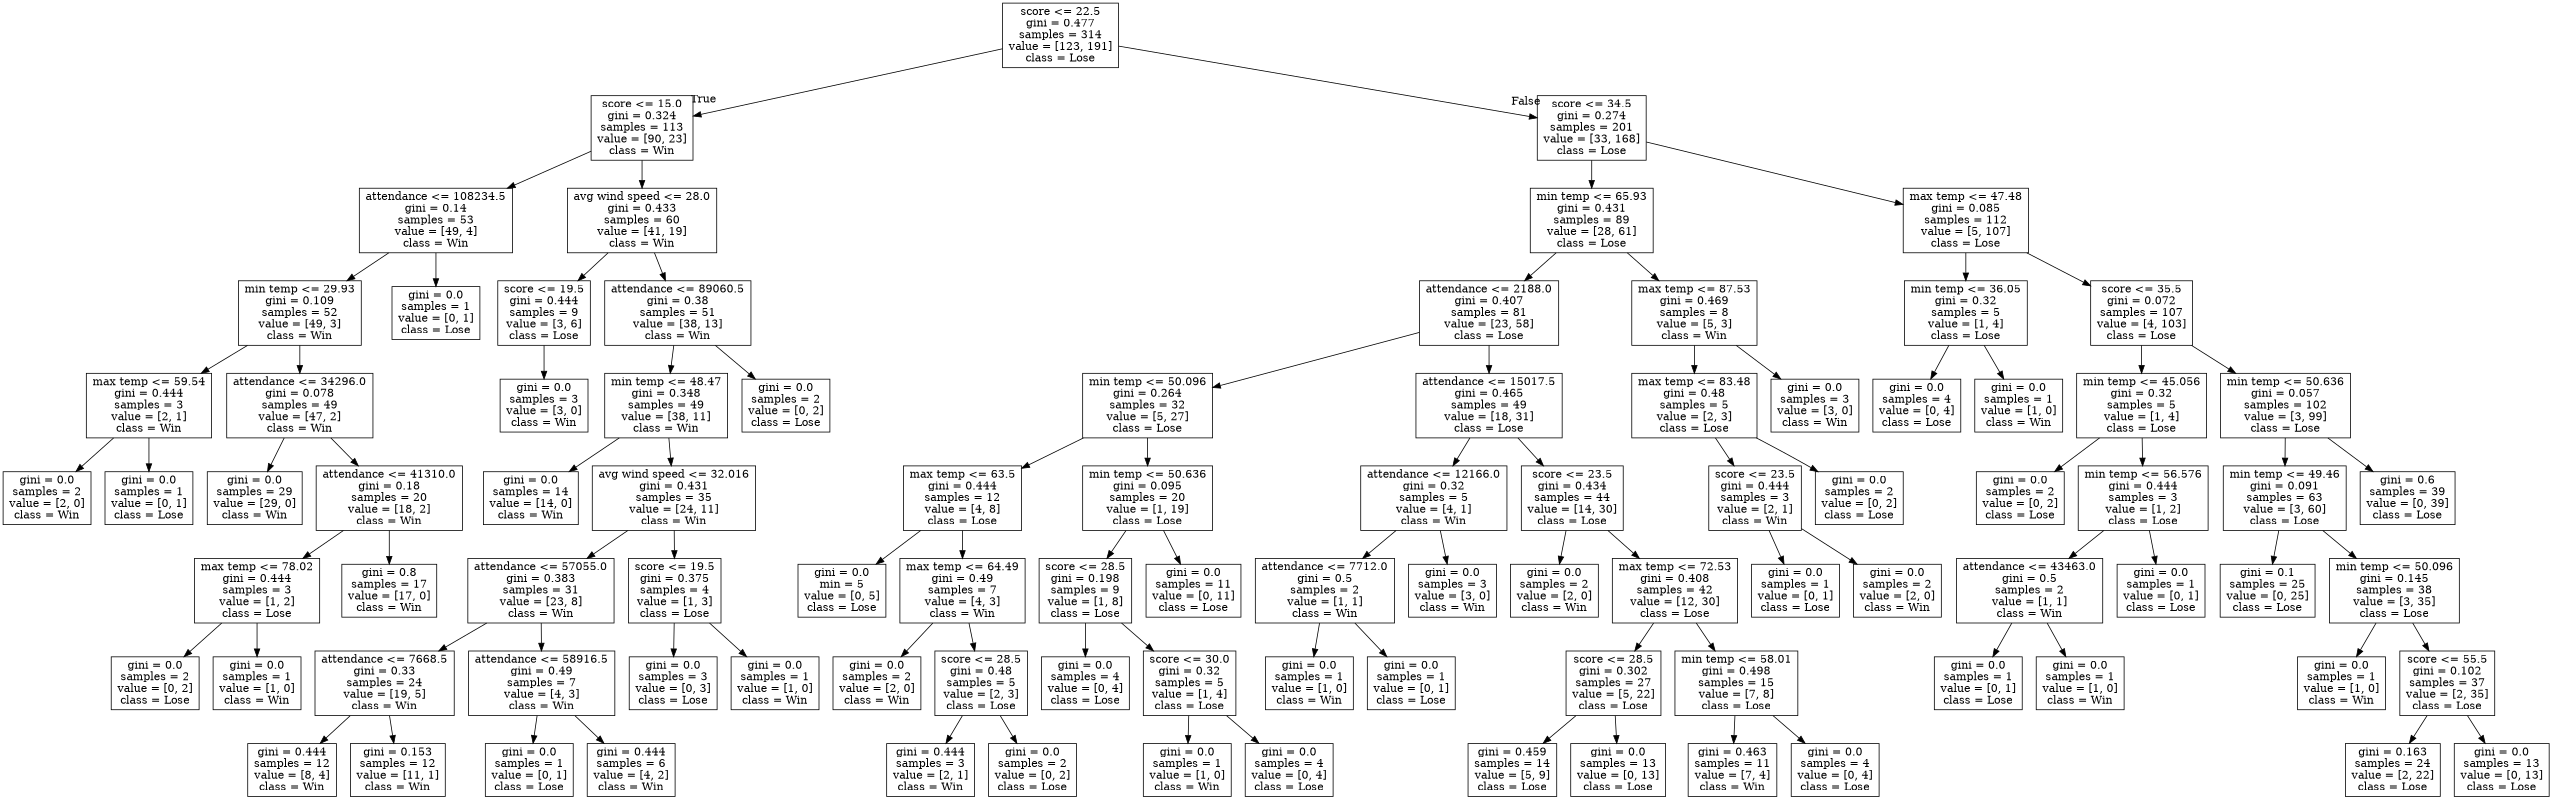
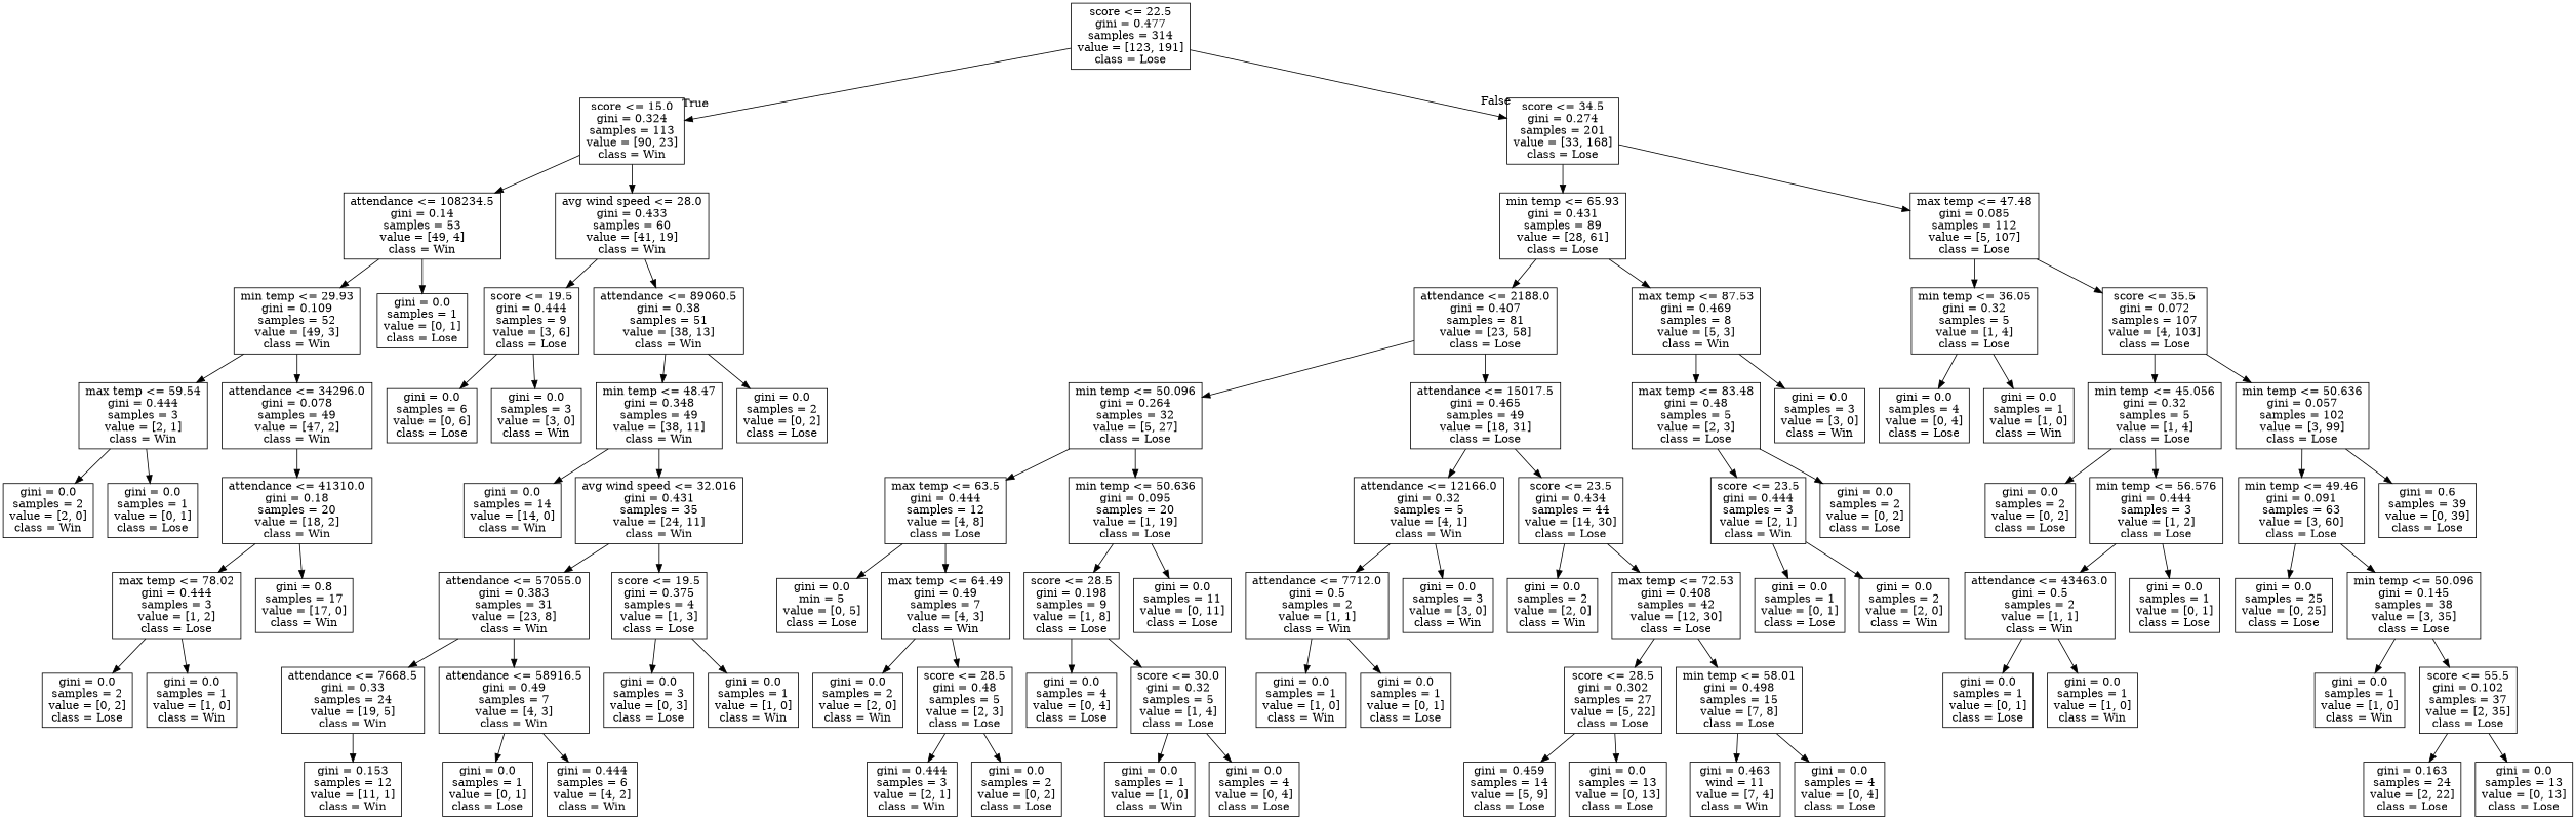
  digraph {
    node [shape=box]
    n1 [label="score <= 22.5\ngini = 0.477\nsamples = 314\nvalue = [123, 191]\nclass = Lose"]
    n2 [label="score <= 15.0\ngini = 0.324\nsamples = 113\nvalue = [90, 23]\nclass = Win"]
    n3 [label="score <= 34.5\ngini = 0.274\nsamples = 201\nvalue = [33, 168]\nclass = Lose"]
    n4 [label="attendance <= 108234.5\ngini = 0.14\nsamples = 53\nvalue = [49, 4]\nclass = Win"]
    n5 [label="avg wind speed <= 28.0\ngini = 0.433\nsamples = 60\nvalue = [41, 19]\nclass = Win"]
    n6 [label="min temp <= 65.93\ngini = 0.431\nsamples = 89\nvalue = [28, 61]\nclass = Lose"]
    n7 [label="max temp <= 47.48\ngini = 0.085\nsamples = 112\nvalue = [5, 107]\nclass = Lose"]
    n8 [label="min temp <= 29.93\ngini = 0.109\nsamples = 52\nvalue = [49, 3]\nclass = Win"]
    n9 [label="gini = 0.0\nsamples = 1\nvalue = [0, 1]\nclass = Lose"]
    n10 [label="score <= 19.5\ngini = 0.444\nsamples = 9\nvalue = [3, 6]\nclass = Lose"]
    n11 [label="attendance <= 89060.5\ngini = 0.38\nsamples = 51\nvalue = [38, 13]\nclass = Win"]
    n12 [label="max temp <= 59.54\ngini = 0.444\nsamples = 3\nvalue = [2, 1]\nclass = Win"]
    n13 [label="attendance <= 34296.0\ngini = 0.078\nsamples = 49\nvalue = [47, 2]\nclass = Win"]
    n14 [label="gini = 0.0\nsamples = 2\nvalue = [2, 0]\nclass = Win"]
    n15 [label="gini = 0.0\nsamples = 1\nvalue = [0, 1]\nclass = Lose"]
-   n16 [label="gini = 0.0\nsamples = 29\nvalue = [29, 0]\nclass = Win"]
    n17 [label="attendance <= 41310.0\ngini = 0.18\nsamples = 20\nvalue = [18, 2]\nclass = Win"]
    n18 [label="max temp <= 78.02\ngini = 0.444\nsamples = 3\nvalue = [1, 2]\nclass = Lose"]
    n19 [label="gini = 0.8\nsamples = 17\nvalue = [17, 0]\nclass = Win"]
    n20 [label="gini = 0.0\nsamples = 2\nvalue = [0, 2]\nclass = Lose"]
    n21 [label="gini = 0.0\nsamples = 1\nvalue = [1, 0]\nclass = Win"]
+   n22 [label="gini = 0.0\nsamples = 6\nvalue = [0, 6]\nclass = Lose"]
    n23 [label="gini = 0.0\nsamples = 3\nvalue = [3, 0]\nclass = Win"]
    n24 [label="min temp <= 48.47\ngini = 0.348\nsamples = 49\nvalue = [38, 11]\nclass = Win"]
    n25 [label="gini = 0.0\nsamples = 2\nvalue = [0, 2]\nclass = Lose"]
    n26 [label="gini = 0.0\nsamples = 14\nvalue = [14, 0]\nclass = Win"]
    n27 [label="avg wind speed <= 32.016\ngini = 0.431\nsamples = 35\nvalue = [24, 11]\nclass = Win"]
    n28 [label="attendance <= 57055.0\ngini = 0.383\nsamples = 31\nvalue = [23, 8]\nclass = Win"]
    n29 [label="score <= 19.5\ngini = 0.375\nsamples = 4\nvalue = [1, 3]\nclass = Lose"]
    n30 [label="attendance <= 7668.5\ngini = 0.33\nsamples = 24\nvalue = [19, 5]\nclass = Win"]
    n31 [label="attendance <= 58916.5\ngini = 0.49\nsamples = 7\nvalue = [4, 3]\nclass = Win"]
    n32 [label="gini = 0.0\nsamples = 3\nvalue = [0, 3]\nclass = Lose"]
    n33 [label="gini = 0.0\nsamples = 1\nvalue = [1, 0]\nclass = Win"]
-   n34 [label="gini = 0.444\nsamples = 12\nvalue = [8, 4]\nclass = Win"]
    n35 [label="gini = 0.153\nsamples = 12\nvalue = [11, 1]\nclass = Win"]
    n36 [label="gini = 0.0\nsamples = 1\nvalue = [0, 1]\nclass = Lose"]
    n37 [label="gini = 0.444\nsamples = 6\nvalue = [4, 2]\nclass = Win"]
    n38 [label="attendance <= 2188.0\ngini = 0.407\nsamples = 81\nvalue = [23, 58]\nclass = Lose"]
    n39 [label="max temp <= 87.53\ngini = 0.469\nsamples = 8\nvalue = [5, 3]\nclass = Win"]
    n40 [label="min temp <= 36.05\ngini = 0.32\nsamples = 5\nvalue = [1, 4]\nclass = Lose"]
    n41 [label="score <= 35.5\ngini = 0.072\nsamples = 107\nvalue = [4, 103]\nclass = Lose"]
    n42 [label="min temp <= 50.096\ngini = 0.264\nsamples = 32\nvalue = [5, 27]\nclass = Lose"]
    n43 [label="attendance <= 15017.5\ngini = 0.465\nsamples = 49\nvalue = [18, 31]\nclass = Lose"]
    n44 [label="max temp <= 83.48\ngini = 0.48\nsamples = 5\nvalue = [2, 3]\nclass = Lose"]
    n45 [label="gini = 0.0\nsamples = 3\nvalue = [3, 0]\nclass = Win"]
    n46 [label="max temp <= 63.5\ngini = 0.444\nsamples = 12\nvalue = [4, 8]\nclass = Lose"]
    n47 [label="min temp <= 50.636\ngini = 0.095\nsamples = 20\nvalue = [1, 19]\nclass = Lose"]
    n48 [label="attendance <= 12166.0\ngini = 0.32\nsamples = 5\nvalue = [4, 1]\nclass = Win"]
    n49 [label="score <= 23.5\ngini = 0.434\nsamples = 44\nvalue = [14, 30]\nclass = Lose"]
    n50 [label="gini = 0.0\nmin = 5\nvalue = [0, 5]\nclass = Lose"]
    n51 [label="max temp <= 64.49\ngini = 0.49\nsamples = 7\nvalue = [4, 3]\nclass = Win"]
    n52 [label="score <= 28.5\ngini = 0.198\nsamples = 9\nvalue = [1, 8]\nclass = Lose"]
    n53 [label="gini = 0.0\nsamples = 11\nvalue = [0, 11]\nclass = Lose"]
    n54 [label="gini = 0.0\nsamples = 2\nvalue = [2, 0]\nclass = Win"]
    n55 [label="score <= 28.5\ngini = 0.48\nsamples = 5\nvalue = [2, 3]\nclass = Lose"]
    n56 [label="gini = 0.444\nsamples = 3\nvalue = [2, 1]\nclass = Win"]
    n57 [label="gini = 0.0\nsamples = 2\nvalue = [0, 2]\nclass = Lose"]
    n58 [label="gini = 0.0\nsamples = 4\nvalue = [0, 4]\nclass = Lose"]
    n59 [label="score <= 30.0\ngini = 0.32\nsamples = 5\nvalue = [1, 4]\nclass = Lose"]
    n60 [label="gini = 0.0\nsamples = 1\nvalue = [1, 0]\nclass = Win"]
    n61 [label="gini = 0.0\nsamples = 4\nvalue = [0, 4]\nclass = Lose"]
    n62 [label="attendance <= 7712.0\ngini = 0.5\nsamples = 2\nvalue = [1, 1]\nclass = Win"]
    n63 [label="gini = 0.0\nsamples = 3\nvalue = [3, 0]\nclass = Win"]
    n64 [label="gini = 0.0\nsamples = 2\nvalue = [2, 0]\nclass = Win"]
    n65 [label="max temp <= 72.53\ngini = 0.408\nsamples = 42\nvalue = [12, 30]\nclass = Lose"]
    n66 [label="gini = 0.0\nsamples = 1\nvalue = [1, 0]\nclass = Win"]
    n67 [label="gini = 0.0\nsamples = 1\nvalue = [0, 1]\nclass = Lose"]
    n68 [label="score <= 28.5\ngini = 0.302\nsamples = 27\nvalue = [5, 22]\nclass = Lose"]
    n69 [label="min temp <= 58.01\ngini = 0.498\nsamples = 15\nvalue = [7, 8]\nclass = Lose"]
    n70 [label="gini = 0.459\nsamples = 14\nvalue = [5, 9]\nclass = Lose"]
    n71 [label="gini = 0.0\nsamples = 13\nvalue = [0, 13]\nclass = Lose"]
-   n72 [label="gini = 0.463\nsamples = 11\nvalue = [7, 4]\nclass = Win"]
+   n72 [label="gini = 0.463\nwind = 11\nvalue = [7, 4]\nclass = Win"]
    n73 [label="gini = 0.0\nsamples = 4\nvalue = [0, 4]\nclass = Lose"]
    n74 [label="score <= 23.5\ngini = 0.444\nsamples = 3\nvalue = [2, 1]\nclass = Win"]
    n75 [label="gini = 0.0\nsamples = 2\nvalue = [0, 2]\nclass = Lose"]
    n76 [label="gini = 0.0\nsamples = 1\nvalue = [0, 1]\nclass = Lose"]
    n77 [label="gini = 0.0\nsamples = 2\nvalue = [2, 0]\nclass = Win"]
    n78 [label="gini = 0.0\nsamples = 4\nvalue = [0, 4]\nclass = Lose"]
    n79 [label="gini = 0.0\nsamples = 1\nvalue = [1, 0]\nclass = Win"]
    n80 [label="min temp <= 45.056\ngini = 0.32\nsamples = 5\nvalue = [1, 4]\nclass = Lose"]
    n81 [label="min temp <= 50.636\ngini = 0.057\nsamples = 102\nvalue = [3, 99]\nclass = Lose"]
    n82 [label="gini = 0.0\nsamples = 2\nvalue = [0, 2]\nclass = Lose"]
    n83 [label="min temp <= 56.576\ngini = 0.444\nsamples = 3\nvalue = [1, 2]\nclass = Lose"]
    n84 [label="min temp <= 49.46\ngini = 0.091\nsamples = 63\nvalue = [3, 60]\nclass = Lose"]
    n85 [label="gini = 0.6\nsamples = 39\nvalue = [0, 39]\nclass = Lose"]
    n86 [label="attendance <= 43463.0\ngini = 0.5\nsamples = 2\nvalue = [1, 1]\nclass = Win"]
    n87 [label="gini = 0.0\nsamples = 1\nvalue = [0, 1]\nclass = Lose"]
    n88 [label="gini = 0.0\nsamples = 1\nvalue = [0, 1]\nclass = Lose"]
    n89 [label="gini = 0.0\nsamples = 1\nvalue = [1, 0]\nclass = Win"]
-   n90 [label="gini = 0.1\nsamples = 25\nvalue = [0, 25]\nclass = Lose"]
+   n90 [label="gini = 0.0\nsamples = 25\nvalue = [0, 25]\nclass = Lose"]
    n91 [label="min temp <= 50.096\ngini = 0.145\nsamples = 38\nvalue = [3, 35]\nclass = Lose"]
    n92 [label="gini = 0.0\nsamples = 1\nvalue = [1, 0]\nclass = Win"]
    n93 [label="score <= 55.5\ngini = 0.102\nsamples = 37\nvalue = [2, 35]\nclass = Lose"]
    n94 [label="gini = 0.163\nsamples = 24\nvalue = [2, 22]\nclass = Lose"]
    n95 [label="gini = 0.0\nsamples = 13\nvalue = [0, 13]\nclass = Lose"]
    n1 -> n2 [headlabel=True labelangle=45 labeldistance=2.5]
    n1 -> n3 [headlabel=False labelangle=-45 labeldistance=2.5]
    n2 -> n4
    n2 -> n5
    n3 -> n6
    n3 -> n7
    n4 -> n8
    n4 -> n9
    n5 -> n10
    n5 -> n11
    n6 -> n38
    n6 -> n39
    n7 -> n40
    n7 -> n41
    n8 -> n12
    n8 -> n13
+   n10 -> n22
    n10 -> n23
    n11 -> n24
    n11 -> n25
    n12 -> n14
    n12 -> n15
-   n13 -> n16
    n13 -> n17
    n17 -> n18
    n17 -> n19
    n18 -> n20
    n18 -> n21
    n24 -> n26
    n24 -> n27
    n27 -> n28
    n27 -> n29
    n28 -> n30
    n28 -> n31
    n29 -> n32
    n29 -> n33
-   n30 -> n34
    n30 -> n35
    n31 -> n36
    n31 -> n37
    n38 -> n42
    n38 -> n43
    n39 -> n44
    n39 -> n45
    n40 -> n78
    n40 -> n79
    n41 -> n80
    n41 -> n81
    n42 -> n46
    n42 -> n47
    n43 -> n48
    n43 -> n49
    n44 -> n74
    n44 -> n75
    n46 -> n50
    n46 -> n51
    n47 -> n52
    n47 -> n53
    n48 -> n62
    n48 -> n63
    n49 -> n64
    n49 -> n65
    n51 -> n54
    n51 -> n55
    n52 -> n58
    n52 -> n59
    n55 -> n56
    n55 -> n57
    n59 -> n60
    n59 -> n61
    n62 -> n66
    n62 -> n67
    n65 -> n68
    n65 -> n69
    n68 -> n70
    n68 -> n71
    n69 -> n72
    n69 -> n73
    n74 -> n76
    n74 -> n77
    n80 -> n82
    n80 -> n83
    n81 -> n84
    n81 -> n85
    n83 -> n86
    n83 -> n87
    n84 -> n90
    n84 -> n91
    n86 -> n88
    n86 -> n89
    n91 -> n92
    n91 -> n93
    n93 -> n94
    n93 -> n95
  }
